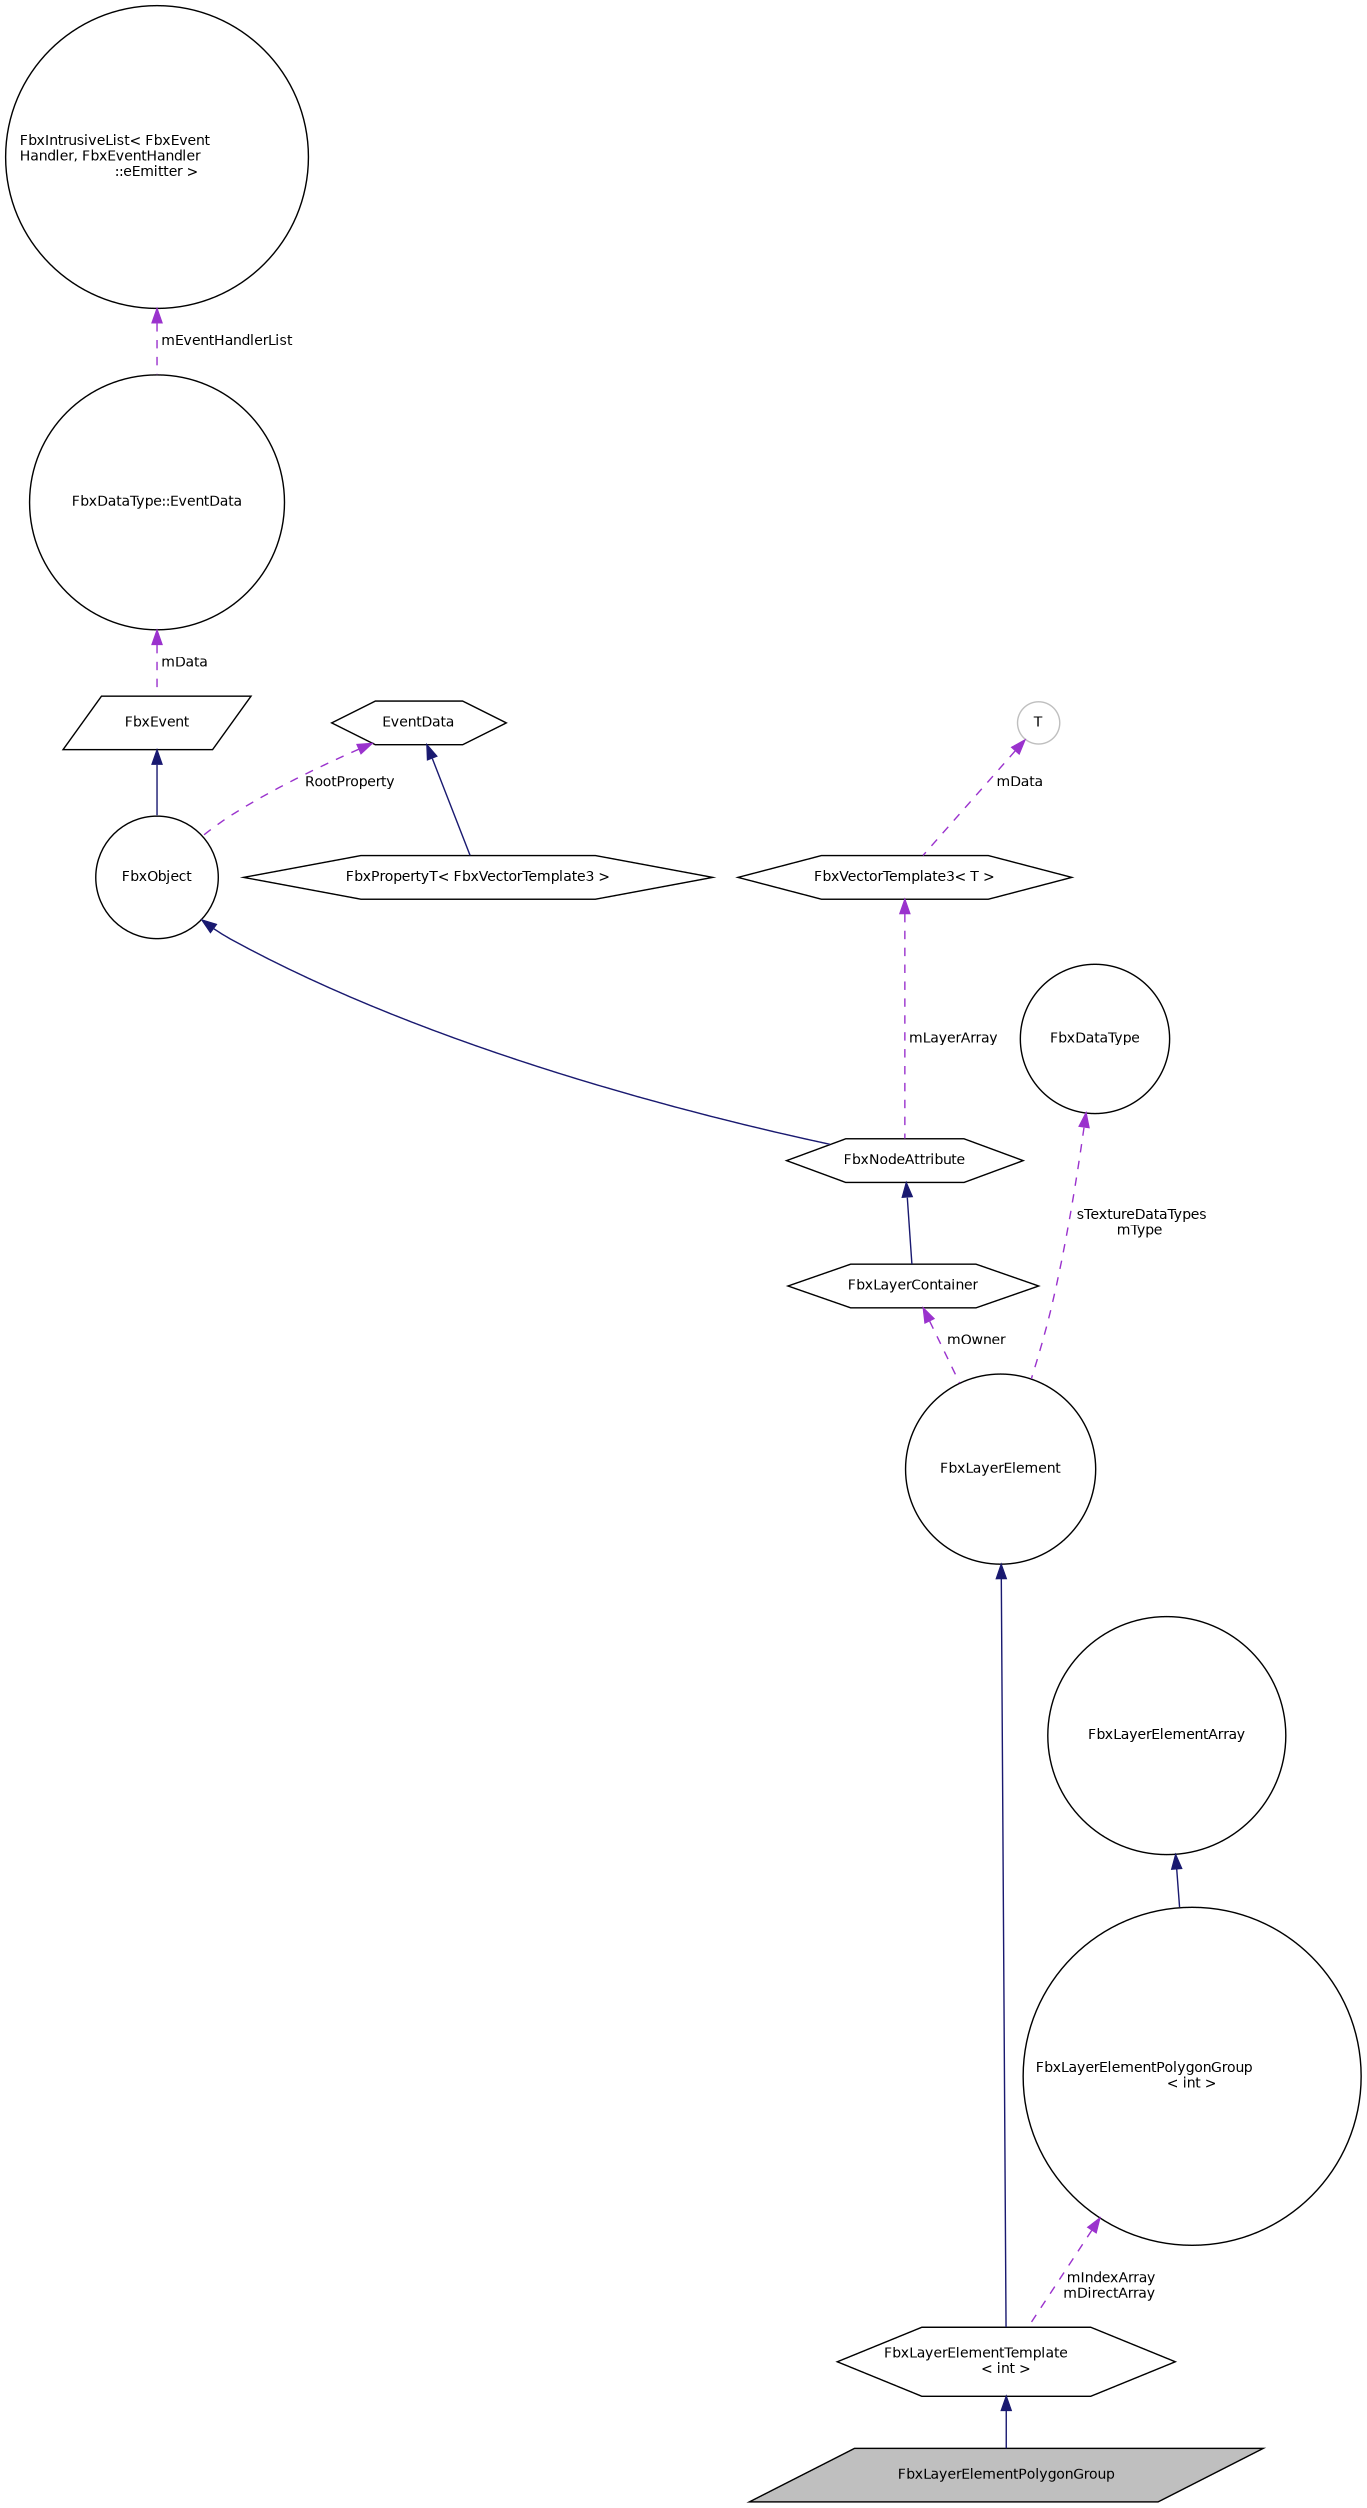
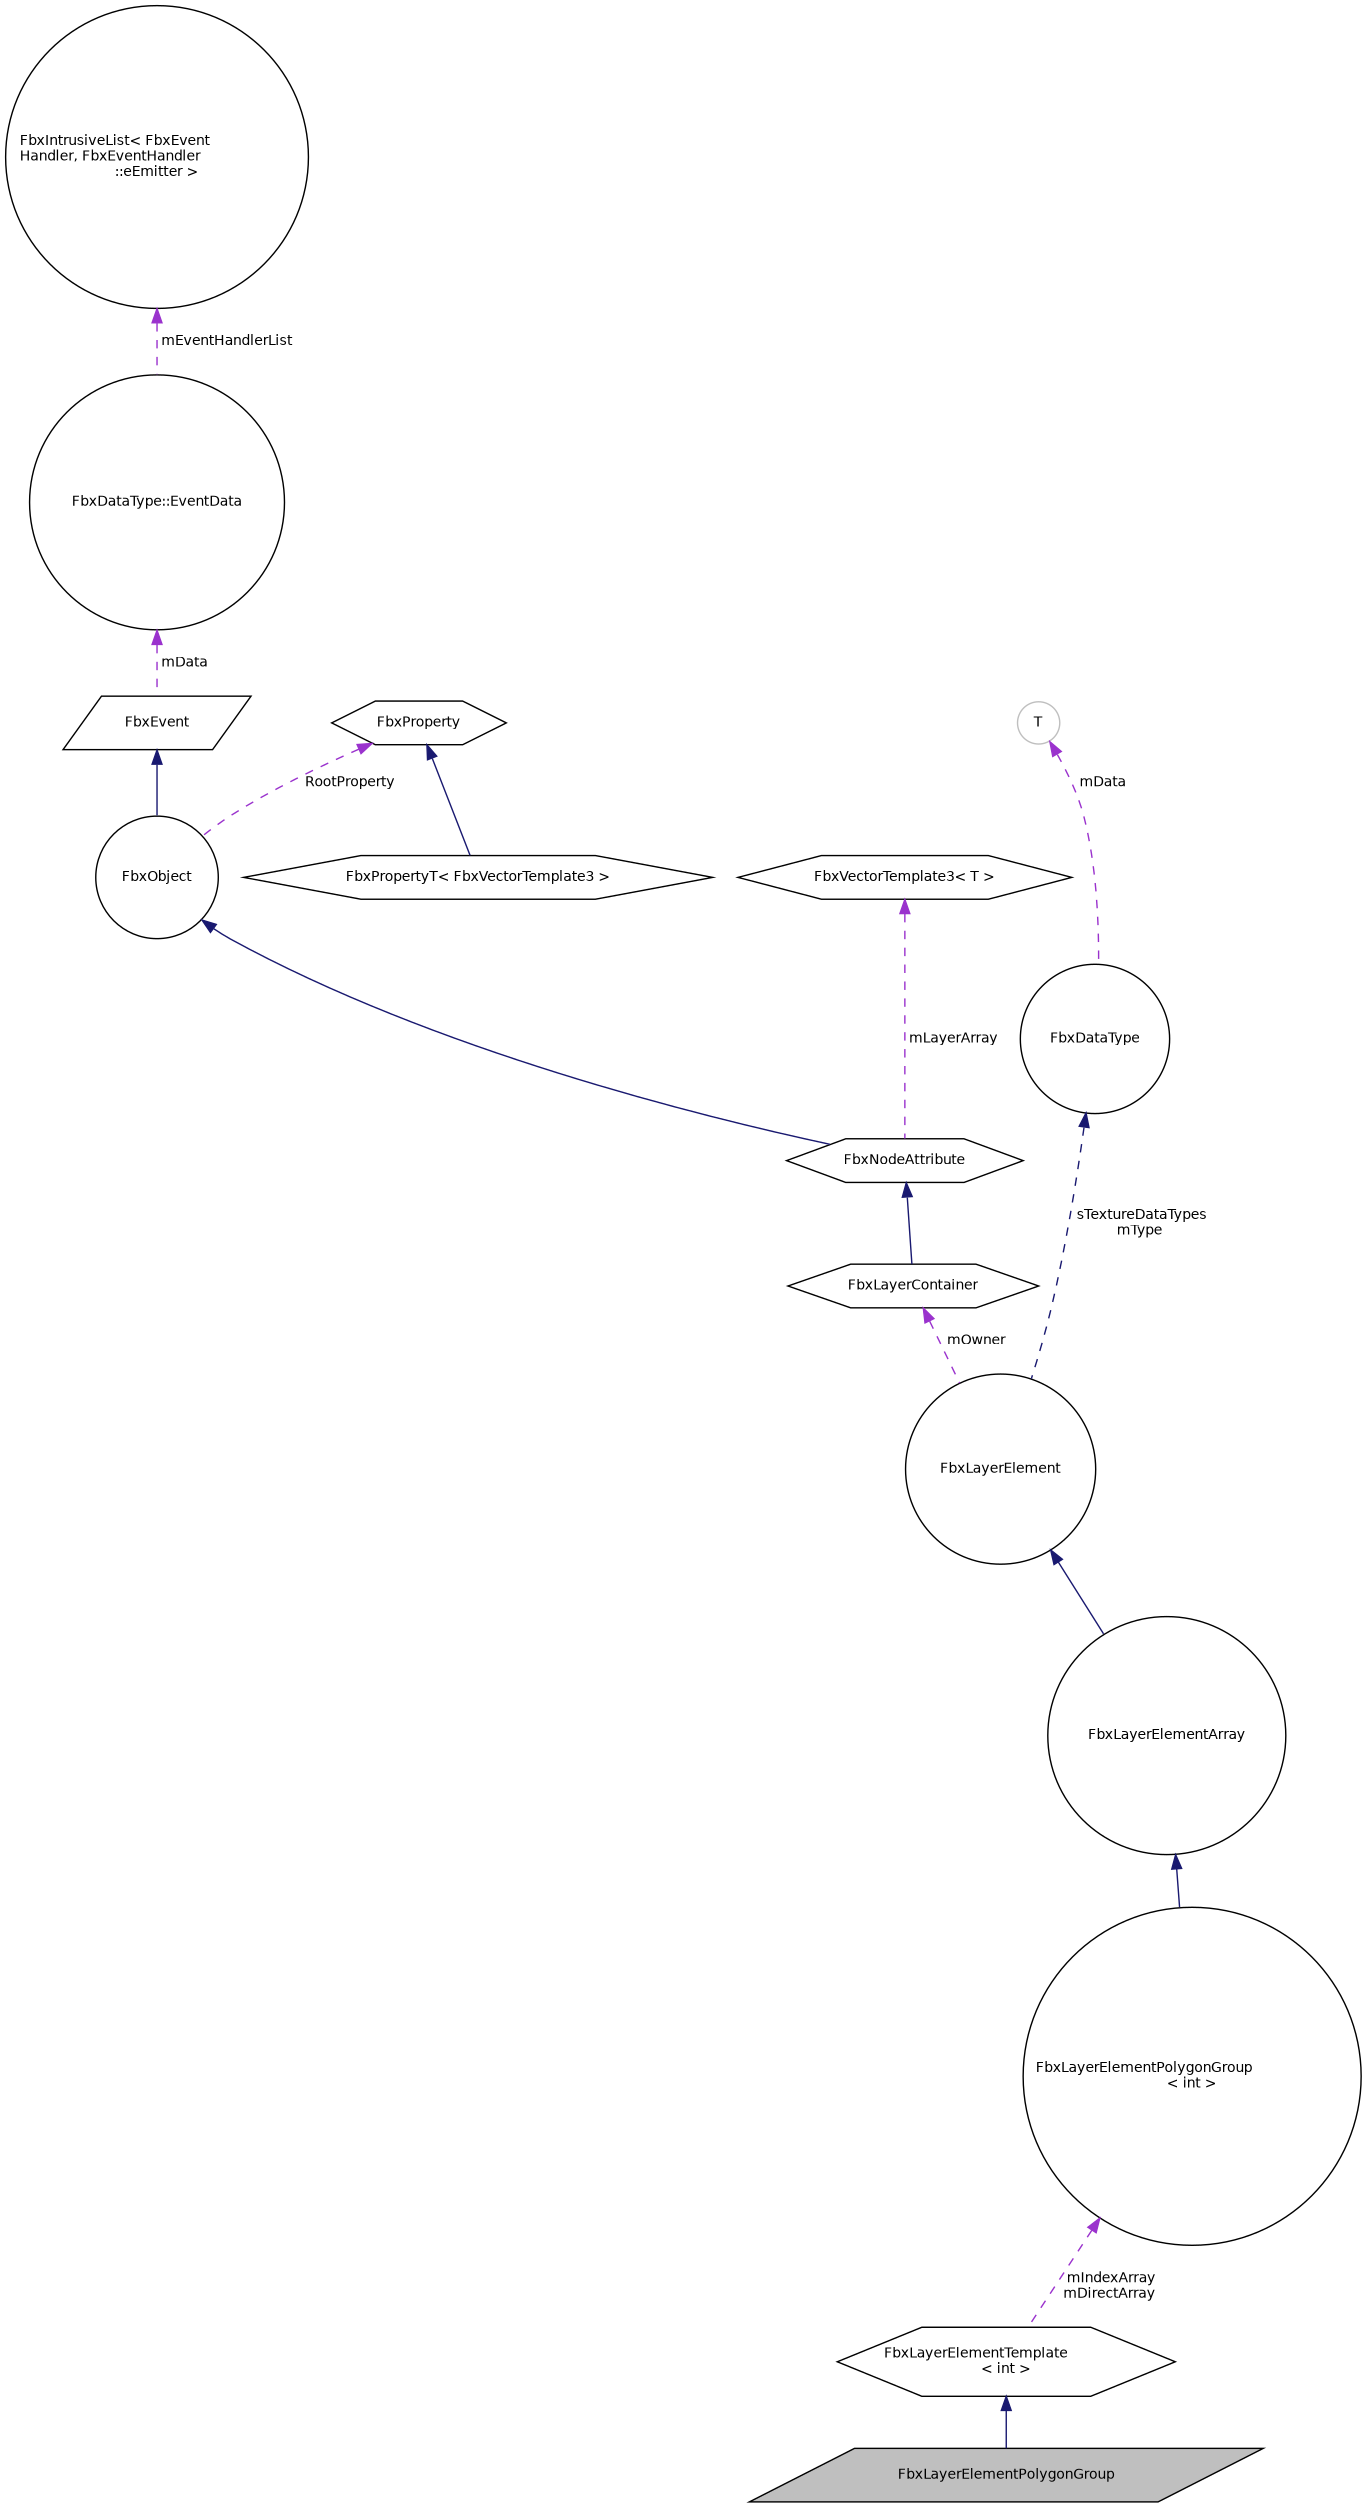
  digraph {
    node [color=black fillcolor=white fontname=Helvetica fontsize=10 shape=circle style=filled]
    edge [color=darkorchid3 dir=back fontname=Helvetica fontsize=10 labelfontname=Helvetica labelfontsize=10 style=dashed]
    n1 [fillcolor=grey75 fontcolor=black height=0.2 label=FbxLayerElementPolygonGroup shape=parallelogram width=0.4]
    n2 [height=0.2 label="FbxLayerElementTemplate\l\< int \>" shape=hexagon width=0.4]
    n3 [height=0.2 label=FbxLayerElement width=0.4]
    n4 [height=0.2 label=FbxLayerContainer shape=hexagon width=0.4]
    n5 [height=0.2 label=FbxNodeAttribute shape=hexagon width=0.4]
    n6 [height=0.2 label=FbxObject width=0.4]
    n7 [height=0.2 label=FbxEvent shape=parallelogram width=0.4]
    n8 [height=0.2 label="FbxDataType::EventData" width=0.4]
    n9 [height=0.2 label="FbxIntrusiveList\< FbxEvent\lHandler, FbxEventHandler\l::eEmitter \>" width=0.4]
-   n10 [height=0.2 label=EventData shape=hexagon width=0.4]
+   n10 [height=0.2 label=FbxProperty shape=hexagon width=0.4]
    n11 [height=0.2 label="FbxPropertyT\< FbxVectorTemplate3 \>" shape=hexagon width=0.4]
    n12 [height=0.2 label="FbxVectorTemplate3\< T \>" shape=hexagon width=0.4]
    n13 [color=grey75 height=0.2 label=T width=0.4]
    n14 [height=0.2 label=FbxDataType width=0.4]
    n15 [height=0.2 label="FbxLayerElementPolygonGroup\l\< int \>" width=0.4]
    n16 [height=0.2 label=FbxLayerElementArray width=0.4]
    n2 -> n1 [color=midnightblue style=solid]
-   n3 -> n2 [color=midnightblue style=solid]
+   n3 -> n16 [color=midnightblue style=solid]
    n4 -> n3 [label=" mOwner"]
    n5 -> n4 [color=midnightblue style=solid]
    n6 -> n5 [color=midnightblue style=solid]
    n7 -> n6 [color=midnightblue style=solid]
    n8 -> n7 [label=" mData"]
    n9 -> n8 [label=" mEventHandlerList"]
    n10 -> n6 [label=" RootProperty"]
    n10 -> n11 [color=midnightblue style=solid]
    n12 -> n5 [label=" mLayerArray"]
-   n13 -> n12 [label=" mData"]
-   n14 -> n3 [label=" sTextureDataTypes\nmType"]
+   n13 -> n14 [label=" mData"]
+   n14 -> n3 [color=midnightblue label=" sTextureDataTypes\nmType"]
    n15 -> n2 [label=" mIndexArray\nmDirectArray"]
    n16 -> n15 [color=midnightblue style=solid]
  }
